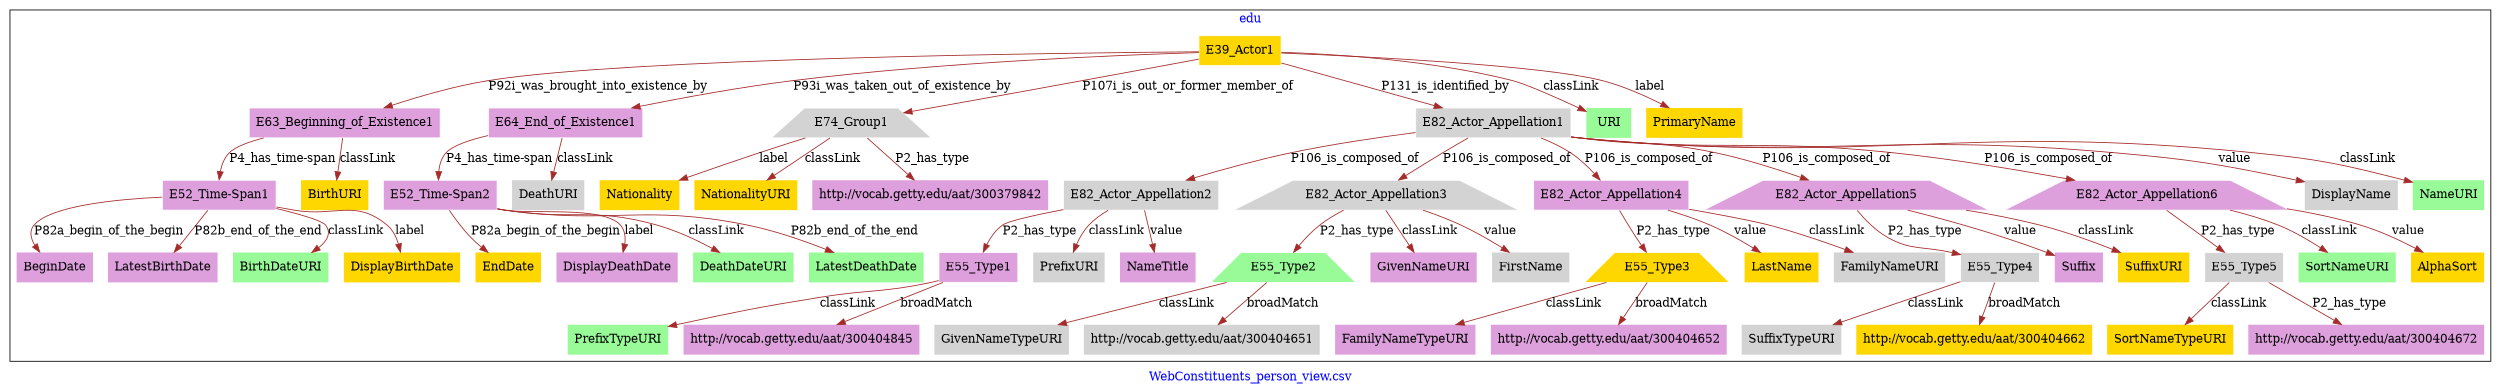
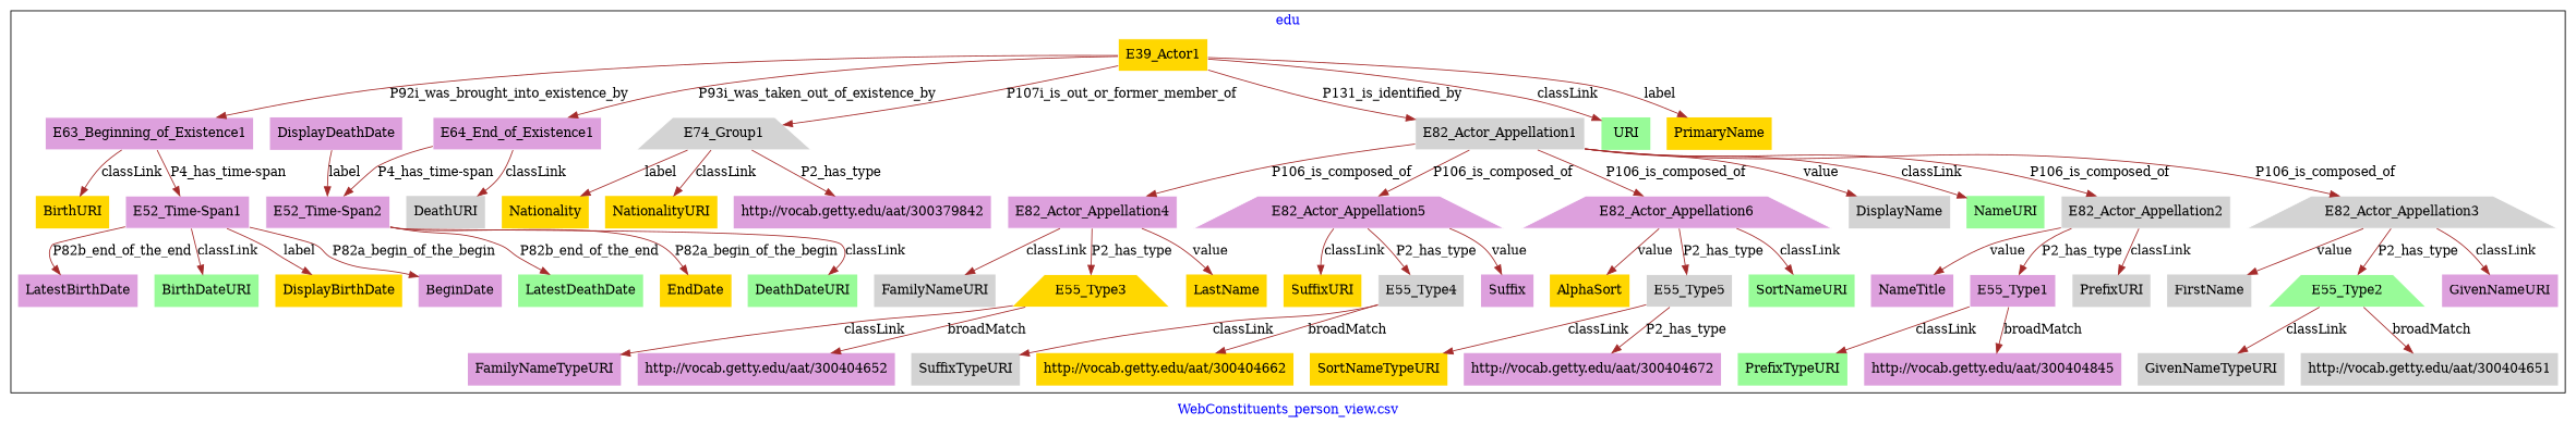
  digraph {
    fontcolor=blue
    label="WebConstituents_person_view.csv"
    remincross=true
    node [fillcolor=plum shape=plaintext style=filled]
    edge [color=brown fontcolor=black]
    n1 [color=white fillcolor=gold label=E39_Actor1 shape=box]
    n2 [color=white label=E63_Beginning_of_Existence1 shape=box]
    n3 [color=white label=E64_End_of_Existence1 shape=box]
    n4 [color=white fillcolor=lightgrey label=E74_Group1 shape=trapezium]
    n5 [color=white fillcolor=lightgrey label=E82_Actor_Appellation1 shape=box]
    n6 [color=white label="E52_Time-Span1" shape=box]
    n7 [color=white label="E52_Time-Span2" shape=box]
    n8 [color=white fillcolor=lightgrey label=E82_Actor_Appellation2 shape=box]
    n9 [color=white fillcolor=lightgrey label=E82_Actor_Appellation3 shape=trapezium]
    n10 [color=white label=E82_Actor_Appellation4 shape=box]
    n11 [color=white label=E82_Actor_Appellation5 shape=trapezium]
    n12 [color=white label=E82_Actor_Appellation6 shape=trapezium]
    n13 [color=white label=E55_Type1 shape=box]
    n14 [color=white fillcolor=palegreen label=E55_Type2 shape=trapezium]
    n15 [color=white fillcolor=gold label=E55_Type3 shape=trapezium]
    n16 [color=white fillcolor=lightgrey label=E55_Type4 shape=box]
    n17 [color=white fillcolor=lightgrey label=E55_Type5 shape=box]
    n18 [label=GivenNameURI]
    n19 [fillcolor=lightgrey label=GivenNameTypeURI]
    n20 [fillcolor=gold label=LastName]
    n21 [fillcolor=lightgrey label=DisplayName]
    n22 [fillcolor=lightgrey label=FirstName]
    n23 [fillcolor=gold label=EndDate]
    n24 [label=BeginDate]
    n25 [fillcolor=palegreen label=URI]
    n26 [fillcolor=gold label=BirthURI]
    n27 [fillcolor=lightgrey label=PrefixURI]
    n28 [label=Suffix]
    n29 [label=LatestBirthDate]
    n30 [fillcolor=gold label=Nationality]
    n31 [label=NameTitle]
    n32 [fillcolor=lightgrey label=SuffixTypeURI]
    n33 [fillcolor=gold label=SortNameTypeURI]
    n34 [label=DisplayDeathDate]
    n35 [fillcolor=lightgrey label=DeathURI]
    n36 [fillcolor=lightgrey label=FamilyNameURI]
    n37 [label=FamilyNameTypeURI]
    n38 [fillcolor=gold label=PrimaryName]
    n39 [fillcolor=palegreen label=SortNameURI]
    n40 [fillcolor=gold label=AlphaSort]
    n41 [fillcolor=palegreen label=PrefixTypeURI]
    n42 [fillcolor=gold label=NationalityURI]
    n43 [fillcolor=palegreen label=DeathDateURI]
    n44 [fillcolor=gold label=SuffixURI]
    n45 [fillcolor=palegreen label=BirthDateURI]
    n46 [fillcolor=palegreen label=NameURI]
    n47 [fillcolor=gold label=DisplayBirthDate]
    n48 [fillcolor=palegreen label=LatestDeathDate]
    n49 [label="http://vocab.getty.edu/aat/300404845"]
    n50 [fillcolor=gold label="http://vocab.getty.edu/aat/300404662"]
    n51 [label="http://vocab.getty.edu/aat/300379842"]
    n52 [label="http://vocab.getty.edu/aat/300404652"]
    n53 [fillcolor=lightgrey label="http://vocab.getty.edu/aat/300404651"]
    n54 [label="http://vocab.getty.edu/aat/300404672"]
    subgraph cluster_1 {
      label=edu
      n1
      n2
      n3
      n4
      n5
      n6
      n7
      n8
      n9
      n10
      n11
      n12
      n13
      n14
      n15
      n16
      n17
      n18
      n19
      n20
      n21
      n22
      n23
      n24
      n25
      n26
      n27
      n28
      n29
      n30
      n31
      n32
      n33
      n34
      n35
      n36
      n37
      n38
      n39
      n40
      n41
      n42
      n43
      n44
      n45
      n46
      n47
      n48
      n49
      n50
      n51
      n52
      n53
      n54
    }
    n1 -> n2 [label=P92i_was_brought_into_existence_by]
    n1 -> n3 [label=P93i_was_taken_out_of_existence_by]
    n1 -> n4 [label=P107i_is_out_or_former_member_of]
    n1 -> n5 [label=P131_is_identified_by]
    n1 -> n25 [label=classLink]
    n1 -> n38 [label=label]
    n2 -> n6 [label="P4_has_time-span"]
    n2 -> n26 [label=classLink]
    n3 -> n7 [label="P4_has_time-span"]
    n3 -> n35 [label=classLink]
    n4 -> n30 [label=label]
    n4 -> n42 [label=classLink]
    n4 -> n51 [label=P2_has_type]
    n5 -> n8 [label=P106_is_composed_of]
    n5 -> n9 [label=P106_is_composed_of]
    n5 -> n10 [label=P106_is_composed_of]
    n5 -> n11 [label=P106_is_composed_of]
    n5 -> n12 [label=P106_is_composed_of]
    n5 -> n21 [label=value]
    n5 -> n46 [label=classLink]
    n6 -> n24 [label=P82a_begin_of_the_begin]
    n6 -> n29 [label=P82b_end_of_the_end]
    n6 -> n45 [label=classLink]
    n6 -> n47 [label=label]
    n7 -> n23 [label=P82a_begin_of_the_begin]
-   n7 -> n34 [label=label]
+   n34 -> n7 [label=label]
    n7 -> n43 [label=classLink]
    n7 -> n48 [label=P82b_end_of_the_end]
    n8 -> n13 [label=P2_has_type]
    n8 -> n27 [label=classLink]
    n8 -> n31 [label=value]
    n9 -> n14 [label=P2_has_type]
    n9 -> n18 [label=classLink]
    n9 -> n22 [label=value]
    n10 -> n15 [label=P2_has_type]
    n10 -> n20 [label=value]
    n10 -> n36 [label=classLink]
    n11 -> n16 [label=P2_has_type]
    n11 -> n28 [label=value]
    n11 -> n44 [label=classLink]
    n12 -> n17 [label=P2_has_type]
    n12 -> n39 [label=classLink]
    n12 -> n40 [label=value]
    n13 -> n41 [label=classLink]
    n13 -> n49 [label=broadMatch]
    n14 -> n19 [label=classLink]
    n14 -> n53 [label=broadMatch]
    n15 -> n37 [label=classLink]
    n15 -> n52 [label=broadMatch]
    n16 -> n32 [label=classLink]
    n16 -> n50 [label=broadMatch]
    n17 -> n33 [label=classLink]
    n17 -> n54 [label=P2_has_type]
  }
